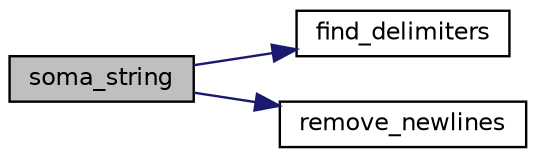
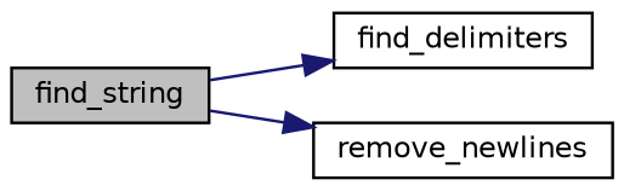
  digraph {
    rankdir=LR
    node [color=black fillcolor=white fontname=Helvetica fontsize=10 shape=record style=filled]
    edge [color=midnightblue fontname=Helvetica fontsize=10 labelfontname=Helvetica labelfontsize=10 style=solid]
-   n1 [fillcolor=grey75 fontcolor=black height=0.2 label=soma_string width=0.4]
+   n1 [fillcolor=grey75 fontcolor=black height=0.2 label=find_string width=0.4]
    n2 [height=0.2 label=find_delimiters width=0.4]
    n3 [height=0.2 label=remove_newlines width=0.4]
    n1 -> n2
    n1 -> n3
  }
